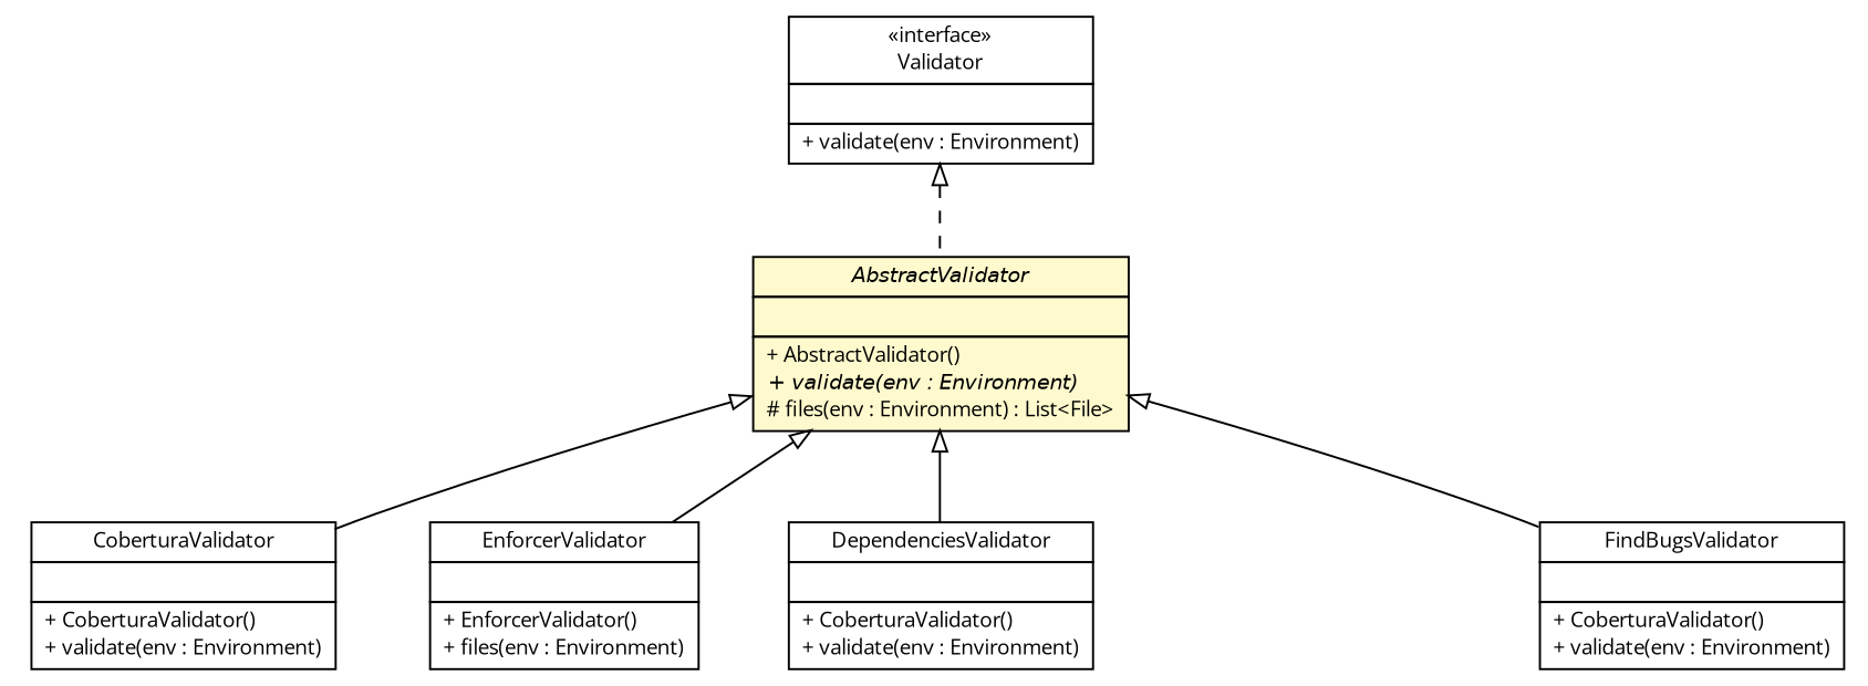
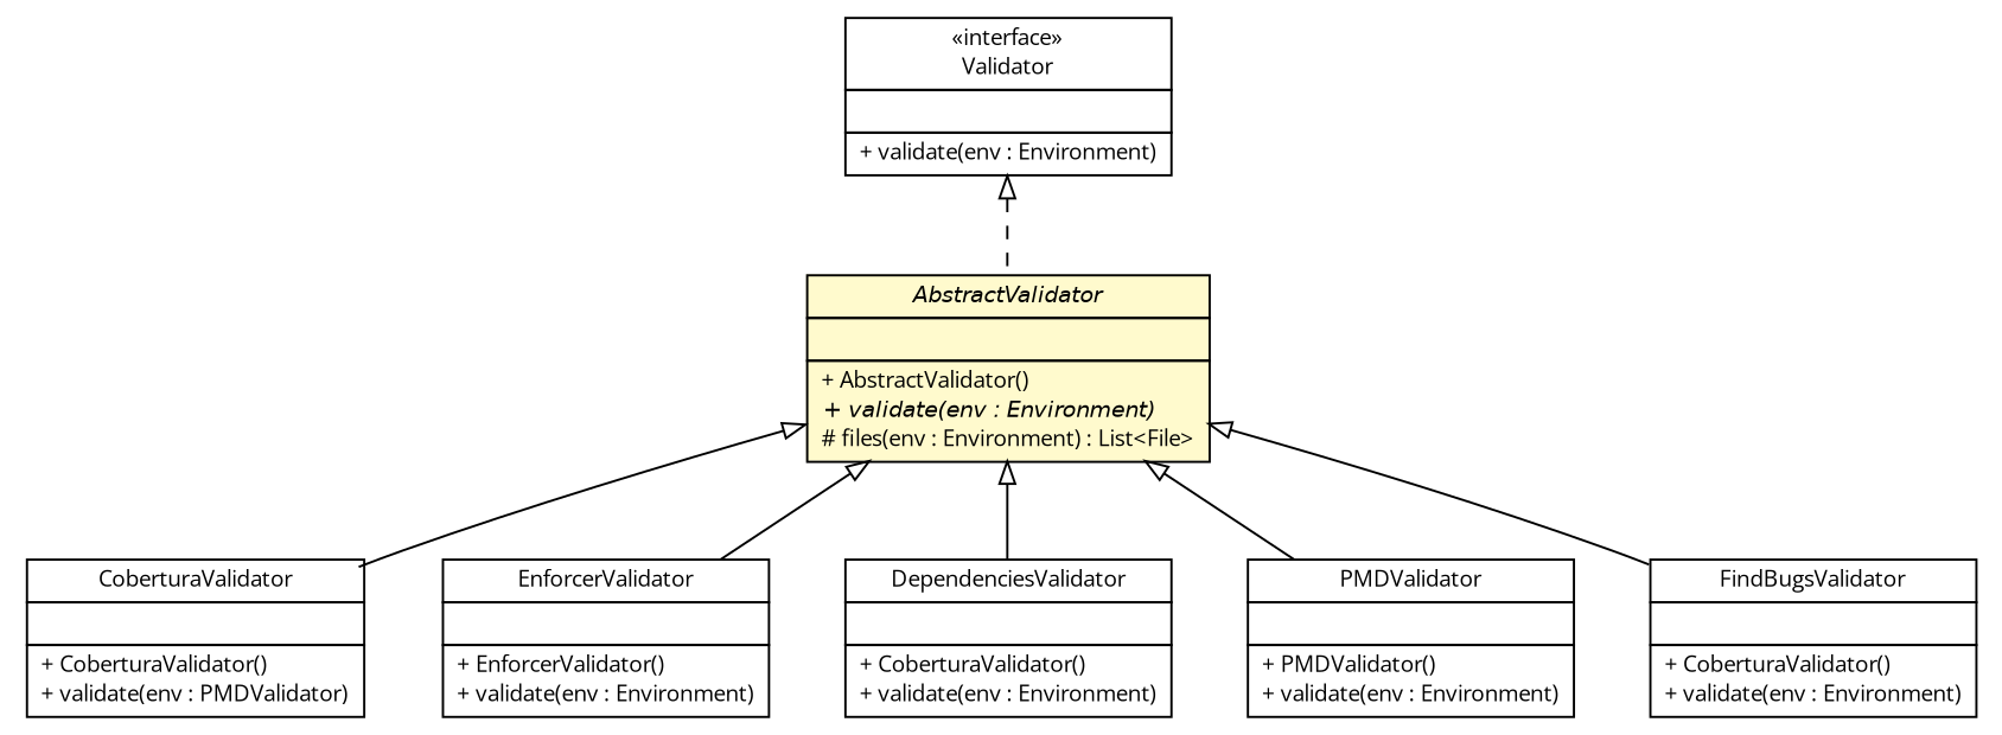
  digraph {
    fontname="Open Sans"
    nodesep=0.25
    ranksep=0.5
    node [fontcolor=black fontname="Open Sans" fontsize=10.0 shape=plaintext]
    edge [arrowtail=empty dir=back fontname="Open Sans" fontsize=10 headport=p labelfontname=Helvetica labelfontsize=10 tailport=p]
    n1 [label=<<table title="com.qulice.maven.AbstractValidator" border="0" cellborder="1" cellspacing="0" cellpadding="2" port="p" bgcolor="lemonChiffon" href="./AbstractValidator.html"> 		<tr><td><table border="0" cellspacing="0" cellpadding="1"> <tr><td align="center" balign="center"><font face="Helvetica-Oblique"> AbstractValidator </font></td></tr> 		</table></td></tr> 		<tr><td><table border="0" cellspacing="0" cellpadding="1"> <tr><td align="left" balign="left">  </td></tr> 		</table></td></tr> 		<tr><td><table border="0" cellspacing="0" cellpadding="1"> <tr><td align="left" balign="left"> + AbstractValidator() </td></tr> <tr><td align="left" balign="left"><font face="Helvetica-Oblique" point-size="10.0"> + validate(env : Environment) </font></td></tr> <tr><td align="left" balign="left"> # files(env : Environment) : List&lt;File&gt; </td></tr> 		</table></td></tr> 		</table>>]
-   n2 [label=<<table title="com.qulice.maven.CoberturaValidator" border="0" cellborder="1" cellspacing="0" cellpadding="2" port="p" href="./CoberturaValidator.html"> 		<tr><td><table border="0" cellspacing="0" cellpadding="1"> <tr><td align="center" balign="center"> CoberturaValidator </td></tr> 		</table></td></tr> 		<tr><td><table border="0" cellspacing="0" cellpadding="1"> <tr><td align="left" balign="left">  </td></tr> 		</table></td></tr> 		<tr><td><table border="0" cellspacing="0" cellpadding="1"> <tr><td align="left" balign="left"> + CoberturaValidator() </td></tr> <tr><td align="left" balign="left"> + validate(env : Environment) </td></tr> 		</table></td></tr> 		</table>>]
-   n3 [label=<<table title="com.qulice.maven.EnforcerValidator" border="0" cellborder="1" cellspacing="0" cellpadding="2" port="p" href="./EnforcerValidator.html"> 		<tr><td><table border="0" cellspacing="0" cellpadding="1"> <tr><td align="center" balign="center"> EnforcerValidator </td></tr> 		</table></td></tr> 		<tr><td><table border="0" cellspacing="0" cellpadding="1"> <tr><td align="left" balign="left">  </td></tr> 		</table></td></tr> 		<tr><td><table border="0" cellspacing="0" cellpadding="1"> <tr><td align="left" balign="left"> + EnforcerValidator() </td></tr> <tr><td align="left" balign="left"> + files(env : Environment) </td></tr> 		</table></td></tr> 		</table>>]
+   n2 [label=<<table title="com.qulice.maven.CoberturaValidator" border="0" cellborder="1" cellspacing="0" cellpadding="2" port="p" href="./CoberturaValidator.html"> 		<tr><td><table border="0" cellspacing="0" cellpadding="1"> <tr><td align="center" balign="center"> CoberturaValidator </td></tr> 		</table></td></tr> 		<tr><td><table border="0" cellspacing="0" cellpadding="1"> <tr><td align="left" balign="left">  </td></tr> 		</table></td></tr> 		<tr><td><table border="0" cellspacing="0" cellpadding="1"> <tr><td align="left" balign="left"> + CoberturaValidator() </td></tr> <tr><td align="left" balign="left"> + validate(env : PMDValidator) </td></tr> 		</table></td></tr> 		</table>>]
+   n3 [label=<<table title="com.qulice.maven.EnforcerValidator" border="0" cellborder="1" cellspacing="0" cellpadding="2" port="p" href="./EnforcerValidator.html"> 		<tr><td><table border="0" cellspacing="0" cellpadding="1"> <tr><td align="center" balign="center"> EnforcerValidator </td></tr> 		</table></td></tr> 		<tr><td><table border="0" cellspacing="0" cellpadding="1"> <tr><td align="left" balign="left">  </td></tr> 		</table></td></tr> 		<tr><td><table border="0" cellspacing="0" cellpadding="1"> <tr><td align="left" balign="left"> + EnforcerValidator() </td></tr> <tr><td align="left" balign="left"> + validate(env : Environment) </td></tr> 		</table></td></tr> 		</table>>]
    n4 [label=<<table title="com.qulice.maven.DependenciesValidator" border="0" cellborder="1" cellspacing="0" cellpadding="2" port="p" href="./DependenciesValidator.html"> 		<tr><td><table border="0" cellspacing="0" cellpadding="1"> <tr><td align="center" balign="center"> DependenciesValidator </td></tr> 		</table></td></tr> 		<tr><td><table border="0" cellspacing="0" cellpadding="1"> <tr><td align="left" balign="left">  </td></tr> 		</table></td></tr> 		<tr><td><table border="0" cellspacing="0" cellpadding="1"> <tr><td align="left" balign="left"> + CoberturaValidator() </td></tr> <tr><td align="left" balign="left"> + validate(env : Environment) </td></tr> 		</table></td></tr> 		</table>>]
+   n5 [label=<<table title="com.qulice.maven.PMDValidator" border="0" cellborder="1" cellspacing="0" cellpadding="2" port="p" href="./PMDValidator.html"> 		<tr><td><table border="0" cellspacing="0" cellpadding="1"> <tr><td align="center" balign="center"> PMDValidator </td></tr> 		</table></td></tr> 		<tr><td><table border="0" cellspacing="0" cellpadding="1"> <tr><td align="left" balign="left">  </td></tr> 		</table></td></tr> 		<tr><td><table border="0" cellspacing="0" cellpadding="1"> <tr><td align="left" balign="left"> + PMDValidator() </td></tr> <tr><td align="left" balign="left"> + validate(env : Environment) </td></tr> 		</table></td></tr> 		</table>>]
    n6 [label=<<table title="com.qulice.maven.FindBugsValidator" border="0" cellborder="1" cellspacing="0" cellpadding="2" port="p" href="./FindBugsValidator.html"> 		<tr><td><table border="0" cellspacing="0" cellpadding="1"> <tr><td align="center" balign="center"> FindBugsValidator </td></tr> 		</table></td></tr> 		<tr><td><table border="0" cellspacing="0" cellpadding="1"> <tr><td align="left" balign="left">  </td></tr> 		</table></td></tr> 		<tr><td><table border="0" cellspacing="0" cellpadding="1"> <tr><td align="left" balign="left"> + CoberturaValidator() </td></tr> <tr><td align="left" balign="left"> + validate(env : Environment) </td></tr> 		</table></td></tr> 		</table>>]
    n7 [label=<<table title="com.qulice.maven.Validator" border="0" cellborder="1" cellspacing="0" cellpadding="2" port="p" href="./Validator.html"> 		<tr><td><table border="0" cellspacing="0" cellpadding="1"> <tr><td align="center" balign="center"> &#171;interface&#187; </td></tr> <tr><td align="center" balign="center"> Validator </td></tr> 		</table></td></tr> 		<tr><td><table border="0" cellspacing="0" cellpadding="1"> <tr><td align="left" balign="left">  </td></tr> 		</table></td></tr> 		<tr><td><table border="0" cellspacing="0" cellpadding="1"> <tr><td align="left" balign="left"> + validate(env : Environment) </td></tr> 		</table></td></tr> 		</table>>]
    n1 -> n2
    n1 -> n3
    n1 -> n4
+   n1 -> n5
    n1 -> n6
    n7 -> n1 [style=dashed]
  }
